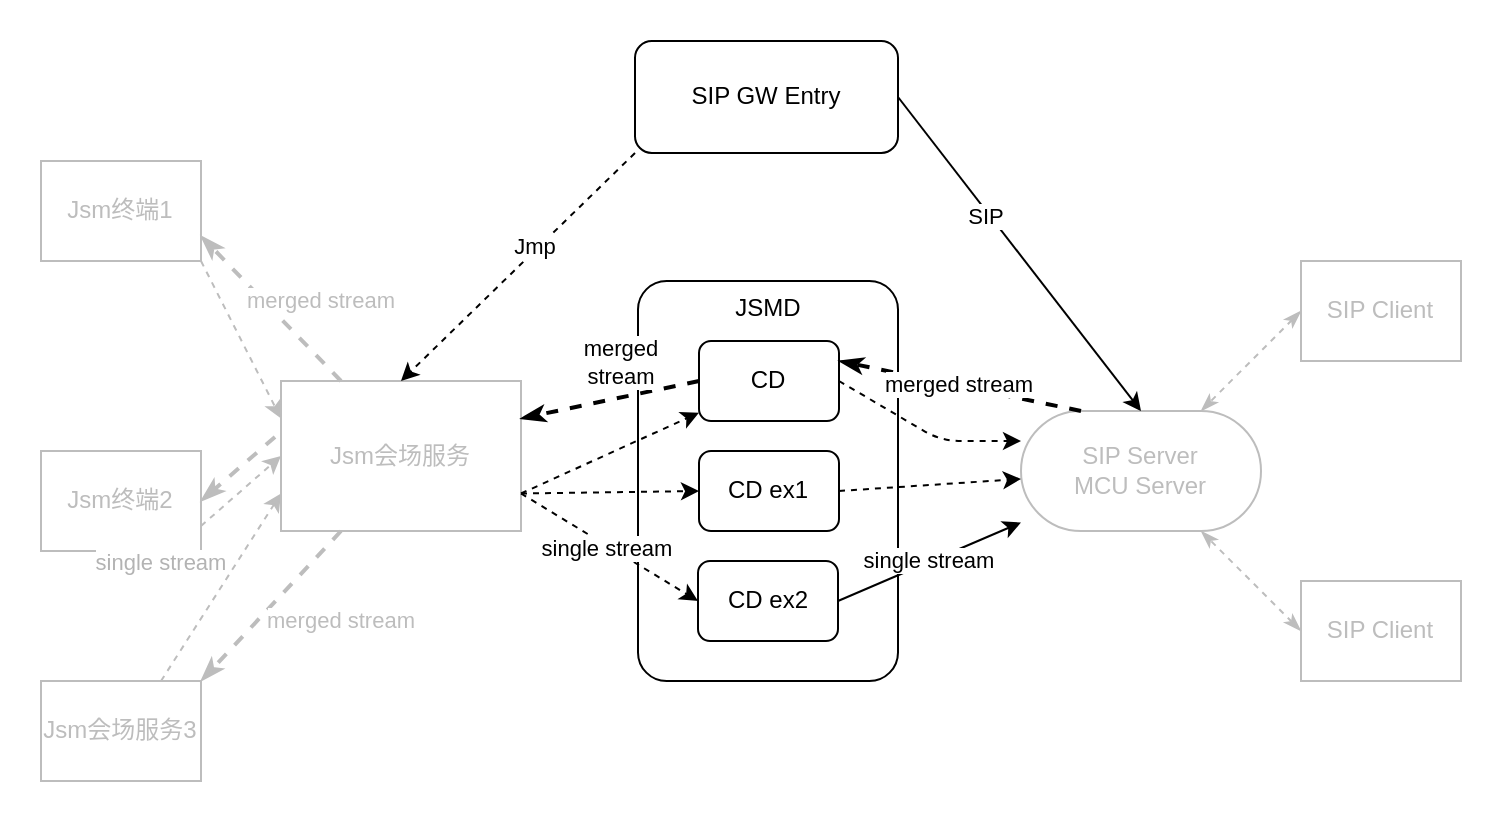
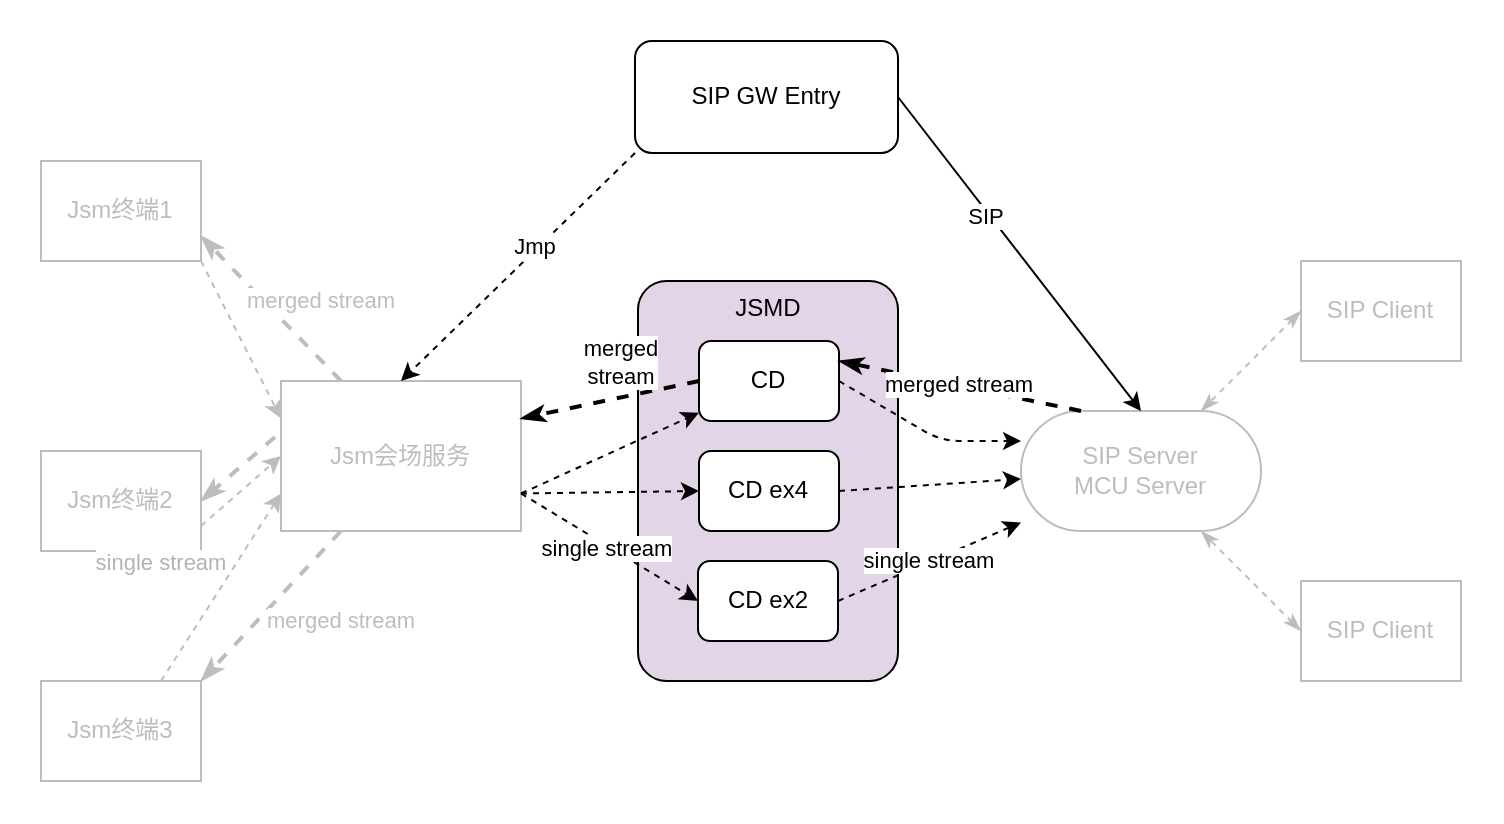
  <mxCell id="0" />
  <mxCell id="1" parent="0" />
- <mxCell id="2" value="JSMD" style="rounded=1;whiteSpace=wrap;html=1;arcSize=11;align=center;verticalAlign=top;" parent="1" vertex="1"><mxGeometry x="318.5" y="140" width="130" height="200" as="geometry" /></mxCell>
+ <mxCell id="2" value="JSMD" style="rounded=1;whiteSpace=wrap;html=1;arcSize=11;align=center;verticalAlign=top;fillColor=#e1d5e7;" parent="1" vertex="1"><mxGeometry x="318.5" y="140" width="130" height="200" as="geometry" /></mxCell>
  <mxCell id="3" value="Jsm会场服务" style="rounded=0;whiteSpace=wrap;html=1;gradientColor=none;align=center;strokeColor=#BDBDBD;fontColor=#BDBDBD;" parent="1" vertex="1"><mxGeometry x="140" y="190" width="120" height="75" as="geometry" /></mxCell>
  <mxCell id="4" value="Jsm终端1" style="rounded=0;whiteSpace=wrap;html=1;gradientColor=none;align=center;strokeColor=#BDBDBD;fontColor=#BDBDBD;" parent="1" vertex="1"><mxGeometry x="20" y="80" width="80" height="50" as="geometry" /></mxCell>
- <mxCell id="5" value="Jsm会场服务3" style="rounded=0;whiteSpace=wrap;html=1;gradientColor=none;align=center;strokeColor=#BDBDBD;fontColor=#BDBDBD;" parent="1" vertex="1"><mxGeometry x="20" y="340" width="80" height="50" as="geometry" /></mxCell>
+ <mxCell id="5" value="Jsm终端3" style="rounded=0;whiteSpace=wrap;html=1;gradientColor=none;align=center;strokeColor=#BDBDBD;fontColor=#BDBDBD;" parent="1" vertex="1"><mxGeometry x="20" y="340" width="80" height="50" as="geometry" /></mxCell>
  <mxCell id="6" value="SIP Server&lt;br&gt;MCU Server" style="whiteSpace=wrap;html=1;rounded=1;verticalAlign=middle;arcSize=50;strokeColor=#BDBDBD;fontColor=#BDBDBD;" parent="1" vertex="1"><mxGeometry x="510" y="205" width="120" height="60" as="geometry" /></mxCell>
  <mxCell id="7" value="CD ex2" style="rounded=1;whiteSpace=wrap;html=1;gradientColor=none;align=center;" parent="1" vertex="1"><mxGeometry x="348.5" y="280" width="70" height="40" as="geometry" /></mxCell>
  <mxCell id="8" value="Jsm终端2" style="rounded=0;whiteSpace=wrap;html=1;gradientColor=none;align=center;strokeColor=#BDBDBD;fontColor=#BDBDBD;" parent="1" vertex="1"><mxGeometry x="20" y="225" width="80" height="50" as="geometry" /></mxCell>
  <mxCell id="9" value="CD" style="rounded=1;whiteSpace=wrap;html=1;gradientColor=none;align=center;" parent="1" vertex="1"><mxGeometry x="349" y="170" width="70" height="40" as="geometry" /></mxCell>
- <mxCell id="10" value="CD ex1" style="rounded=1;whiteSpace=wrap;html=1;gradientColor=none;align=center;" parent="1" vertex="1"><mxGeometry x="349" y="225" width="70" height="40" as="geometry" /></mxCell>
+ <mxCell id="10" value="CD ex4" style="rounded=1;whiteSpace=wrap;html=1;gradientColor=none;align=center;" parent="1" vertex="1"><mxGeometry x="349" y="225" width="70" height="40" as="geometry" /></mxCell>
  <mxCell id="11" value="" style="endArrow=classic;html=1;exitX=1;exitY=0.5;exitDx=0;exitDy=0;dashed=1;" parent="1" source="10" target="6" edge="1"><mxGeometry width="50" height="50" relative="1" as="geometry"><mxPoint x="480" y="360" as="sourcePoint" /><mxPoint x="530" y="310" as="targetPoint" /></mxGeometry></mxCell>
- <mxCell id="12" value="single stream" style="endArrow=classic;html=1;exitX=1;exitY=0.5;exitDx=0;exitDy=0;dashed=0;" parent="1" source="7" target="6" edge="1"><mxGeometry width="50" height="50" relative="1" as="geometry"><mxPoint x="510" y="380" as="sourcePoint" /><mxPoint x="560" y="330" as="targetPoint" /><Array as="points" /></mxGeometry></mxCell>
+ <mxCell id="12" value="single stream" style="endArrow=classic;html=1;exitX=1;exitY=0.5;exitDx=0;exitDy=0;dashed=1;" parent="1" source="7" target="6" edge="1"><mxGeometry width="50" height="50" relative="1" as="geometry"><mxPoint x="510" y="380" as="sourcePoint" /><mxPoint x="560" y="330" as="targetPoint" /><Array as="points" /></mxGeometry></mxCell>
  <mxCell id="13" value="" style="endArrow=classic;html=1;exitX=1;exitY=0.5;exitDx=0;exitDy=0;entryX=0;entryY=0.25;entryDx=0;entryDy=0;dashed=1;" parent="1" source="9" target="6" edge="1"><mxGeometry width="50" height="50" relative="1" as="geometry"><mxPoint x="540" y="160" as="sourcePoint" /><mxPoint x="590" y="110" as="targetPoint" /><Array as="points"><mxPoint x="470" y="220" /></Array></mxGeometry></mxCell>
  <mxCell id="14" value="merged stream" style="endArrow=classicThin;html=1;exitX=0.25;exitY=0;exitDx=0;exitDy=0;entryX=1;entryY=0.25;entryDx=0;entryDy=0;dashed=1;strokeWidth=2;endFill=1;" parent="1" source="6" target="9" edge="1"><mxGeometry width="50" height="50" relative="1" as="geometry"><mxPoint x="527" y="87.5" as="sourcePoint" /><mxPoint x="623" y="122.5" as="targetPoint" /><Array as="points" /></mxGeometry></mxCell>
  <mxCell id="15" value="SIP Client" style="rounded=0;whiteSpace=wrap;html=1;gradientColor=none;align=center;strokeColor=#BDBDBD;fontColor=#BDBDBD;" parent="1" vertex="1"><mxGeometry x="650" y="130" width="80" height="50" as="geometry" /></mxCell>
  <mxCell id="16" value="SIP Client" style="rounded=0;whiteSpace=wrap;html=1;gradientColor=none;align=center;strokeColor=#BDBDBD;fontColor=#BDBDBD;" parent="1" vertex="1"><mxGeometry x="650" y="290" width="80" height="50" as="geometry" /></mxCell>
  <mxCell id="17" value="SIP GW Entry" style="whiteSpace=wrap;html=1;rounded=1;" parent="1" vertex="1"><mxGeometry x="317" y="20" width="131.5" height="56" as="geometry" /></mxCell>
  <mxCell id="18" value="" style="endArrow=classic;html=1;exitX=1;exitY=0.5;exitDx=0;exitDy=0;entryX=0.5;entryY=0;entryDx=0;entryDy=0;" parent="1" source="17" target="6" edge="1"><mxGeometry width="50" height="50" relative="1" as="geometry"><mxPoint x="520" y="90" as="sourcePoint" /><mxPoint x="570" y="40" as="targetPoint" /></mxGeometry></mxCell>
  <mxCell id="19" value="SIP&amp;nbsp;" style="edgeLabel;html=1;align=center;verticalAlign=middle;resizable=0;points=[];" parent="18" vertex="1" connectable="0"><mxGeometry x="-0.241" y="-1" relative="1" as="geometry"><mxPoint as="offset" /></mxGeometry></mxCell>
  <mxCell id="20" value="" style="endArrow=classic;html=1;exitX=0;exitY=1;exitDx=0;exitDy=0;entryX=0.5;entryY=0;entryDx=0;entryDy=0;dashed=1;" parent="1" source="17" target="3" edge="1"><mxGeometry width="50" height="50" relative="1" as="geometry"><mxPoint x="471.5" y="58" as="sourcePoint" /><mxPoint x="585" y="220" as="targetPoint" /></mxGeometry></mxCell>
  <mxCell id="21" value="Jmp" style="edgeLabel;html=1;align=center;verticalAlign=middle;resizable=0;points=[];" parent="20" vertex="1" connectable="0"><mxGeometry x="-0.16" y="-3" relative="1" as="geometry"><mxPoint x="1" as="offset" /></mxGeometry></mxCell>
  <mxCell id="22" value="" style="endArrow=classicThin;html=1;exitX=0;exitY=0.5;exitDx=0;exitDy=0;dashed=1;strokeWidth=1;startArrow=classicThin;startFill=1;endFill=1;entryX=0.75;entryY=1;entryDx=0;entryDy=0;strokeColor=#BDBDBD;" parent="1" source="16" target="6" edge="1"><mxGeometry width="50" height="50" relative="1" as="geometry"><mxPoint x="621" y="350" as="sourcePoint" /><mxPoint x="500" y="315" as="targetPoint" /><Array as="points" /></mxGeometry></mxCell>
  <mxCell id="23" value="" style="endArrow=classicThin;html=1;exitX=0;exitY=0.5;exitDx=0;exitDy=0;dashed=1;strokeWidth=1;startArrow=classicThin;startFill=1;endFill=1;entryX=0.75;entryY=0;entryDx=0;entryDy=0;strokeColor=#BDBDBD;" parent="1" source="15" target="6" edge="1"><mxGeometry width="50" height="50" relative="1" as="geometry"><mxPoint x="650" y="177.5" as="sourcePoint" /><mxPoint x="600" y="152.5" as="targetPoint" /><Array as="points" /></mxGeometry></mxCell>
  <mxCell id="24" value="" style="endArrow=classic;html=1;exitX=1;exitY=0.75;exitDx=0;exitDy=0;dashed=1;entryX=0;entryY=0.5;entryDx=0;entryDy=0;" parent="1" source="3" target="10" edge="1"><mxGeometry width="50" height="50" relative="1" as="geometry"><mxPoint x="239" y="318.01" as="sourcePoint" /><mxPoint x="330" y="311.984" as="targetPoint" /></mxGeometry></mxCell>
  <mxCell id="25" value="" style="endArrow=classic;html=1;exitX=1;exitY=0.75;exitDx=0;exitDy=0;dashed=1;entryX=0;entryY=0.5;entryDx=0;entryDy=0;" parent="1" source="3" target="7" edge="1"><mxGeometry width="50" height="50" relative="1" as="geometry"><mxPoint x="439" y="265" as="sourcePoint" /><mxPoint x="530" y="258.974" as="targetPoint" /></mxGeometry></mxCell>
  <mxCell id="26" value="single stream" style="edgeLabel;html=1;align=center;verticalAlign=middle;resizable=0;points=[];fontColor=#000000;" parent="25" vertex="1" connectable="0"><mxGeometry x="-0.038" y="-1" relative="1" as="geometry"><mxPoint as="offset" /></mxGeometry></mxCell>
  <mxCell id="27" value="" style="endArrow=classic;html=1;exitX=1;exitY=0.75;exitDx=0;exitDy=0;dashed=1;" parent="1" source="3" target="9" edge="1"><mxGeometry width="50" height="50" relative="1" as="geometry"><mxPoint x="270" y="256.25" as="sourcePoint" /><mxPoint x="359" y="255" as="targetPoint" /></mxGeometry></mxCell>
  <mxCell id="28" value="" style="endArrow=classicThin;html=1;exitX=0;exitY=0.5;exitDx=0;exitDy=0;entryX=1;entryY=0.25;entryDx=0;entryDy=0;dashed=1;strokeWidth=2;endFill=1;" parent="1" source="9" target="3" edge="1"><mxGeometry width="50" height="50" relative="1" as="geometry"><mxPoint x="550" y="215" as="sourcePoint" /><mxPoint x="429" y="180" as="targetPoint" /><Array as="points" /></mxGeometry></mxCell>
  <mxCell id="29" value="merged &lt;br&gt;stream" style="edgeLabel;html=1;align=center;verticalAlign=middle;resizable=0;points=[];fontColor=#000000;" parent="28" vertex="1" connectable="0"><mxGeometry x="0.19" relative="1" as="geometry"><mxPoint x="13.84" y="-21.13" as="offset" /></mxGeometry></mxCell>
  <mxCell id="30" value="" style="endArrow=classic;html=1;exitX=1;exitY=1;exitDx=0;exitDy=0;dashed=1;entryX=0;entryY=0.25;entryDx=0;entryDy=0;strokeColor=#BDBDBD;fontColor=#BDBDBD;" parent="1" source="4" target="3" edge="1"><mxGeometry width="50" height="50" relative="1" as="geometry"><mxPoint x="120" y="116.37" as="sourcePoint" /><mxPoint x="209" y="75.997" as="targetPoint" /></mxGeometry></mxCell>
  <mxCell id="31" value="" style="endArrow=classic;html=1;exitX=1;exitY=0.75;exitDx=0;exitDy=0;dashed=1;entryX=0;entryY=0.5;entryDx=0;entryDy=0;strokeColor=#BDBDBD;fontColor=#BDBDBD;" parent="1" source="8" target="3" edge="1"><mxGeometry width="50" height="50" relative="1" as="geometry"><mxPoint x="70" y="305.37" as="sourcePoint" /><mxPoint x="159" y="264.997" as="targetPoint" /><Array as="points" /></mxGeometry></mxCell>
  <mxCell id="32" value="" style="endArrow=classic;html=1;exitX=0.75;exitY=0;exitDx=0;exitDy=0;dashed=1;entryX=0;entryY=0.75;entryDx=0;entryDy=0;strokeColor=#BDBDBD;fontColor=#BDBDBD;" parent="1" source="5" target="3" edge="1"><mxGeometry width="50" height="50" relative="1" as="geometry"><mxPoint x="290" y="276.25" as="sourcePoint" /><mxPoint x="379" y="235.877" as="targetPoint" /></mxGeometry></mxCell>
  <mxCell id="33" value="single stream" style="edgeLabel;html=1;align=center;verticalAlign=middle;resizable=0;points=[];fontColor=#B3B3B3;" parent="32" vertex="1" connectable="0"><mxGeometry x="0.012" y="-1" relative="1" as="geometry"><mxPoint x="-31.03" y="-13.37" as="offset" /></mxGeometry></mxCell>
  <mxCell id="34" value="" style="endArrow=classicThin;html=1;exitX=-0.025;exitY=0.373;exitDx=0;exitDy=0;entryX=1;entryY=0.5;entryDx=0;entryDy=0;dashed=1;strokeWidth=2;endFill=1;exitPerimeter=0;strokeColor=#BDBDBD;fontColor=#BDBDBD;" parent="1" source="3" target="8" edge="1"><mxGeometry width="50" height="50" relative="1" as="geometry"><mxPoint x="229" y="330" as="sourcePoint" /><mxPoint x="140" y="348.75" as="targetPoint" /><Array as="points" /></mxGeometry></mxCell>
  <mxCell id="35" value="merged stream" style="endArrow=classicThin;html=1;exitX=0.25;exitY=1;exitDx=0;exitDy=0;entryX=1;entryY=0;entryDx=0;entryDy=0;dashed=1;strokeWidth=2;endFill=1;strokeColor=#BDBDBD;fontColor=#BDBDBD;" parent="1" source="3" target="5" edge="1"><mxGeometry x="-0.359" y="31" width="50" height="50" relative="1" as="geometry"><mxPoint x="199" y="340" as="sourcePoint" /><mxPoint x="110" y="358.75" as="targetPoint" /><Array as="points" /><mxPoint as="offset" /></mxGeometry></mxCell>
  <mxCell id="36" value="merged stream" style="endArrow=classicThin;html=1;exitX=0.25;exitY=0;exitDx=0;exitDy=0;entryX=1;entryY=0.75;entryDx=0;entryDy=0;dashed=1;strokeWidth=2;endFill=1;strokeColor=#BDBDBD;fontColor=#BDBDBD;" parent="1" source="3" target="4" edge="1"><mxGeometry x="-0.291" y="-21" width="50" height="50" relative="1" as="geometry"><mxPoint x="199" y="80" as="sourcePoint" /><mxPoint x="110" y="98.75" as="targetPoint" /><Array as="points" /><mxPoint as="offset" /></mxGeometry></mxCell>
